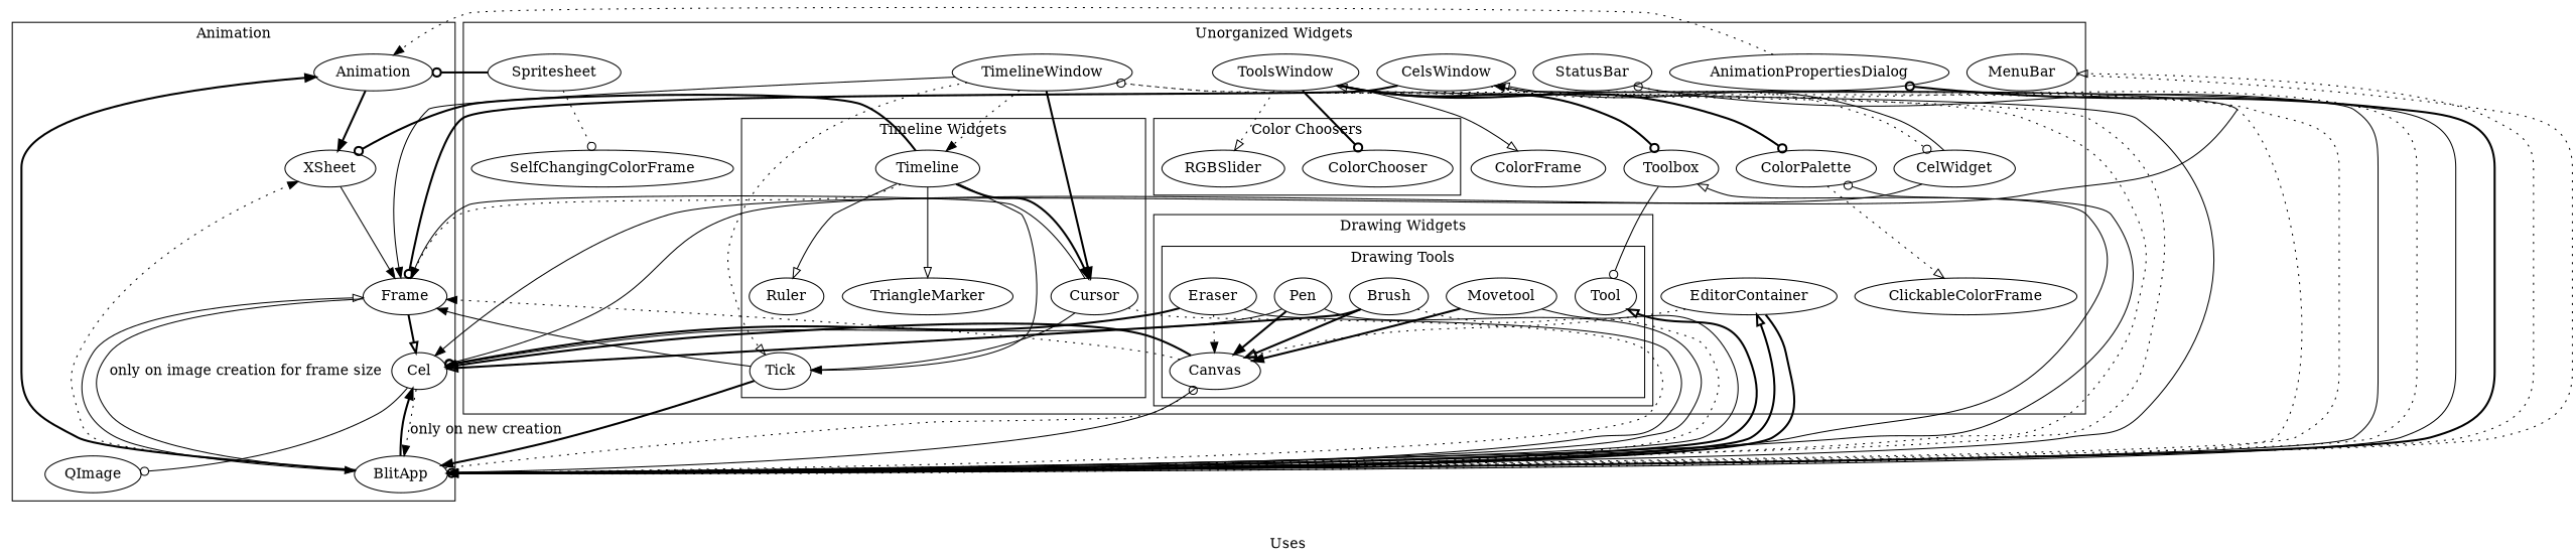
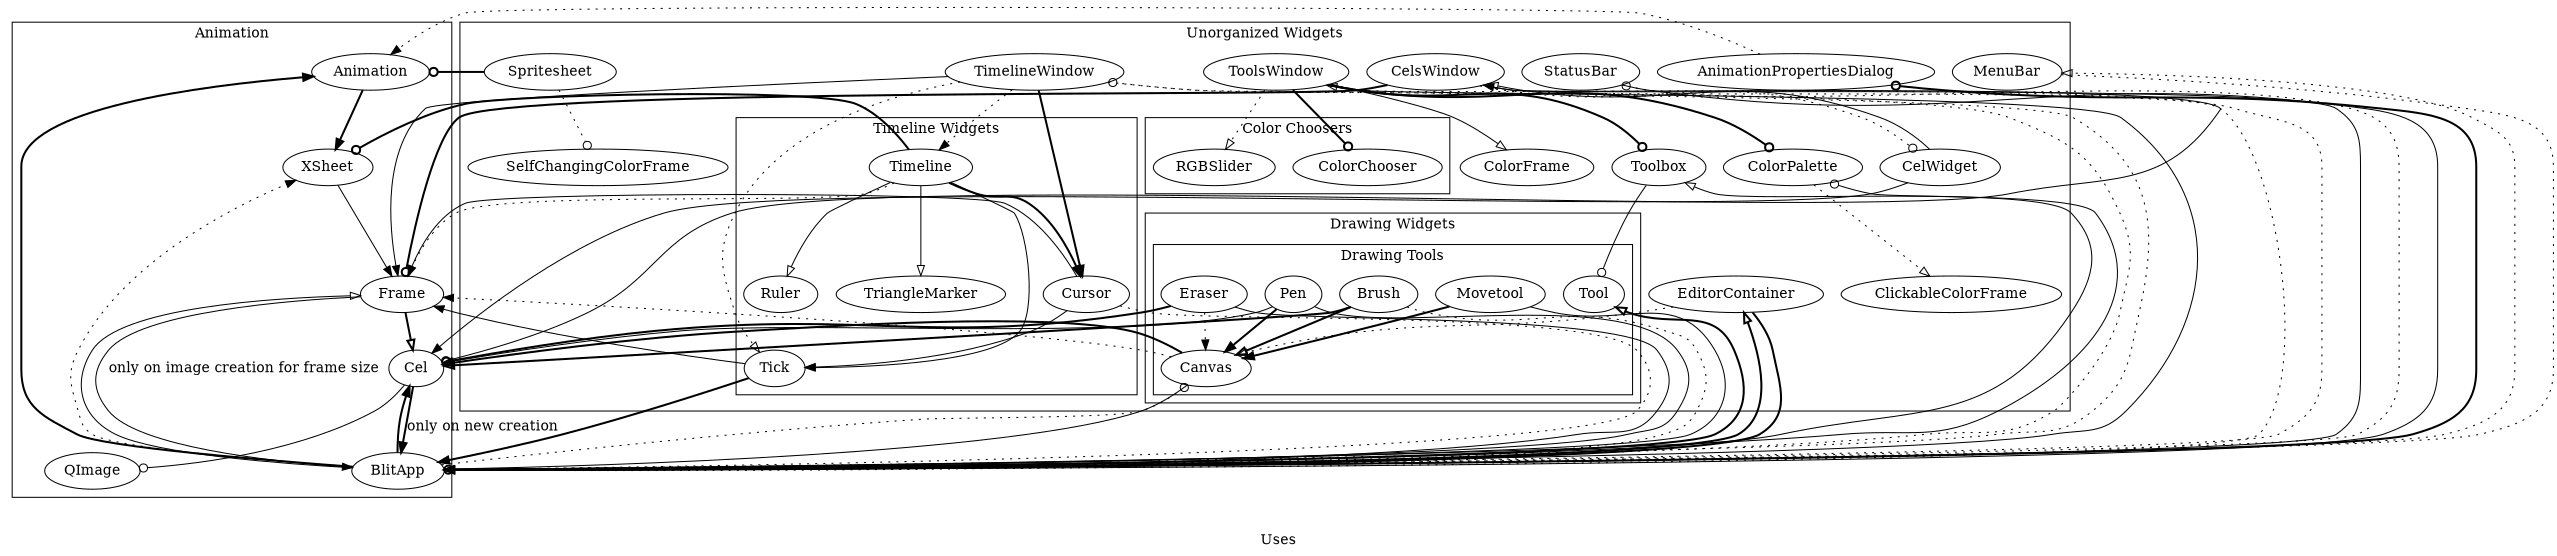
  digraph {
    label=Uses
    edge [arrowhead=normal style=solid]
    Animation
    XSheet
    Frame
    Cel
    BlitApp
    QImage
    ColorChooser
    RGBSlider
    Timeline
    Tick
    Cursor
    Ruler
    TriangleMarker
    Tool
    Pen
    Canvas
    Brush
    Eraser
    Movetool
    EditorContainer
    StatusBar
    MenuBar
    TimelineWindow
    ToolsWindow
    CelsWindow
    Toolbox
    AnimationPropertiesDialog
    ColorPalette
    ColorFrame
    CelWidget
    ClickableColorFrame
    Spritesheet
    SelfChangingColorFrame
    subgraph cluster_1 {
      label=Animation
      Animation
      XSheet
      Frame
      Cel
      BlitApp
      QImage
    }
    subgraph cluster_2 {
      label="Unorganized Widgets"
      EditorContainer
      StatusBar
      MenuBar
      TimelineWindow
      ToolsWindow
      CelsWindow
      Toolbox
      AnimationPropertiesDialog
      ColorPalette
      ColorFrame
      CelWidget
      ClickableColorFrame
      Spritesheet
      SelfChangingColorFrame
      subgraph cluster_3 {
        label="Color Choosers"
        ColorChooser
        RGBSlider
      }
      subgraph cluster_4 {
        label="Timeline Widgets"
        Timeline
        Tick
        Cursor
        Ruler
        TriangleMarker
      }
      subgraph cluster_5 {
        label="Drawing Widgets"
        subgraph cluster_6 {
          label="Drawing Tools"
          Tool
          Pen
          Canvas
          Brush
          Eraser
          Movetool
        }
      }
    }
    Animation -> XSheet [style=bold]
    XSheet -> Frame
    Frame -> Cel [arrowhead=onormal style=bold]
    Frame -> BlitApp [label="only on image creation for frame size"]
-   Cel -> BlitApp [label="only on new creation" style=dotted]
+   Cel -> BlitApp [label="only on new creation" style=bold]
    Cel -> QImage [arrowhead=odot]
    BlitApp -> Animation [style=bold]
    BlitApp -> XSheet [style=dotted]
    BlitApp -> Frame [arrowhead=onormal]
    BlitApp -> Cel [style=bold]
    BlitApp -> Tool [arrowhead=onormal style=bold]
    BlitApp -> Canvas [arrowhead=odot style=dotted]
    BlitApp -> EditorContainer [arrowhead=onormal style=bold]
    BlitApp -> StatusBar [arrowhead=odot style=dotted]
    BlitApp -> MenuBar [arrowhead=onormal style=dotted]
    BlitApp -> TimelineWindow [arrowhead=odot style=dotted]
    BlitApp -> ToolsWindow [arrowhead=onormal style=dotted]
    BlitApp -> CelsWindow
    BlitApp -> Toolbox [arrowhead=onormal]
    BlitApp -> AnimationPropertiesDialog [arrowhead=odot style=bold]
    BlitApp -> ColorPalette [arrowhead=odot]
    Timeline -> XSheet [arrowhead=odot style=bold]
    Timeline -> Frame [arrowhead=onormal style=dotted]
    Timeline -> Tick [arrowhead=onormal]
    Timeline -> Cursor [style=bold]
    Timeline -> Ruler [arrowhead=onormal]
    Timeline -> TriangleMarker [arrowhead=onormal]
    Tick -> Frame
    Tick -> BlitApp [style=bold]
    Cursor -> Frame
    Cursor -> BlitApp [arrowhead=odot style=dotted]
    Cursor -> Tick
    Pen -> Cel
    Pen -> BlitApp
    Pen -> Canvas [style=bold]
    Canvas -> Frame [style=dotted]
    Canvas -> Cel [arrowhead=onormal style=bold]
    Canvas -> BlitApp
    Brush -> Cel [arrowhead=onormal style=bold]
    Brush -> BlitApp [style=dotted]
    Brush -> Canvas [arrowhead=onormal style=bold]
    Eraser -> Cel [arrowhead=odot style=bold]
    Eraser -> BlitApp [arrowhead=odot]
    Eraser -> Canvas [style=dotted]
    Movetool -> BlitApp [arrowhead=onormal]
    Movetool -> Canvas [style=bold]
    EditorContainer -> BlitApp [style=bold]
    EditorContainer -> Canvas [arrowhead=onormal style=dotted]
    StatusBar -> BlitApp
    MenuBar -> BlitApp [arrowhead=odot style=dotted]
    TimelineWindow -> Frame
    TimelineWindow -> BlitApp [arrowhead=odot style=dotted]
    TimelineWindow -> Timeline [style=dotted]
    TimelineWindow -> Tick [arrowhead=onormal style=dotted]
    TimelineWindow -> Cursor [style=bold]
    ToolsWindow -> BlitApp
    ToolsWindow -> ColorChooser [arrowhead=odot style=bold]
    ToolsWindow -> RGBSlider [arrowhead=onormal style=dotted]
    ToolsWindow -> Toolbox [arrowhead=odot style=bold]
    ToolsWindow -> ColorPalette [arrowhead=odot style=bold]
    ToolsWindow -> ColorFrame [arrowhead=onormal]
    CelsWindow -> Frame [arrowhead=odot style=bold]
    CelsWindow -> Cel [arrowhead=odot]
    CelsWindow -> BlitApp [style=dotted]
    CelsWindow -> CelWidget [arrowhead=odot style=dotted]
    Toolbox -> Tool [arrowhead=odot]
    AnimationPropertiesDialog -> Animation [style=dotted]
    ColorPalette -> ClickableColorFrame [arrowhead=onormal style=dotted]
    CelWidget -> Cel
    CelWidget -> CelsWindow [arrowhead=onormal]
    Spritesheet -> Animation [arrowhead=odot style=bold]
    Spritesheet -> SelfChangingColorFrame [arrowhead=odot style=dotted]
  }
